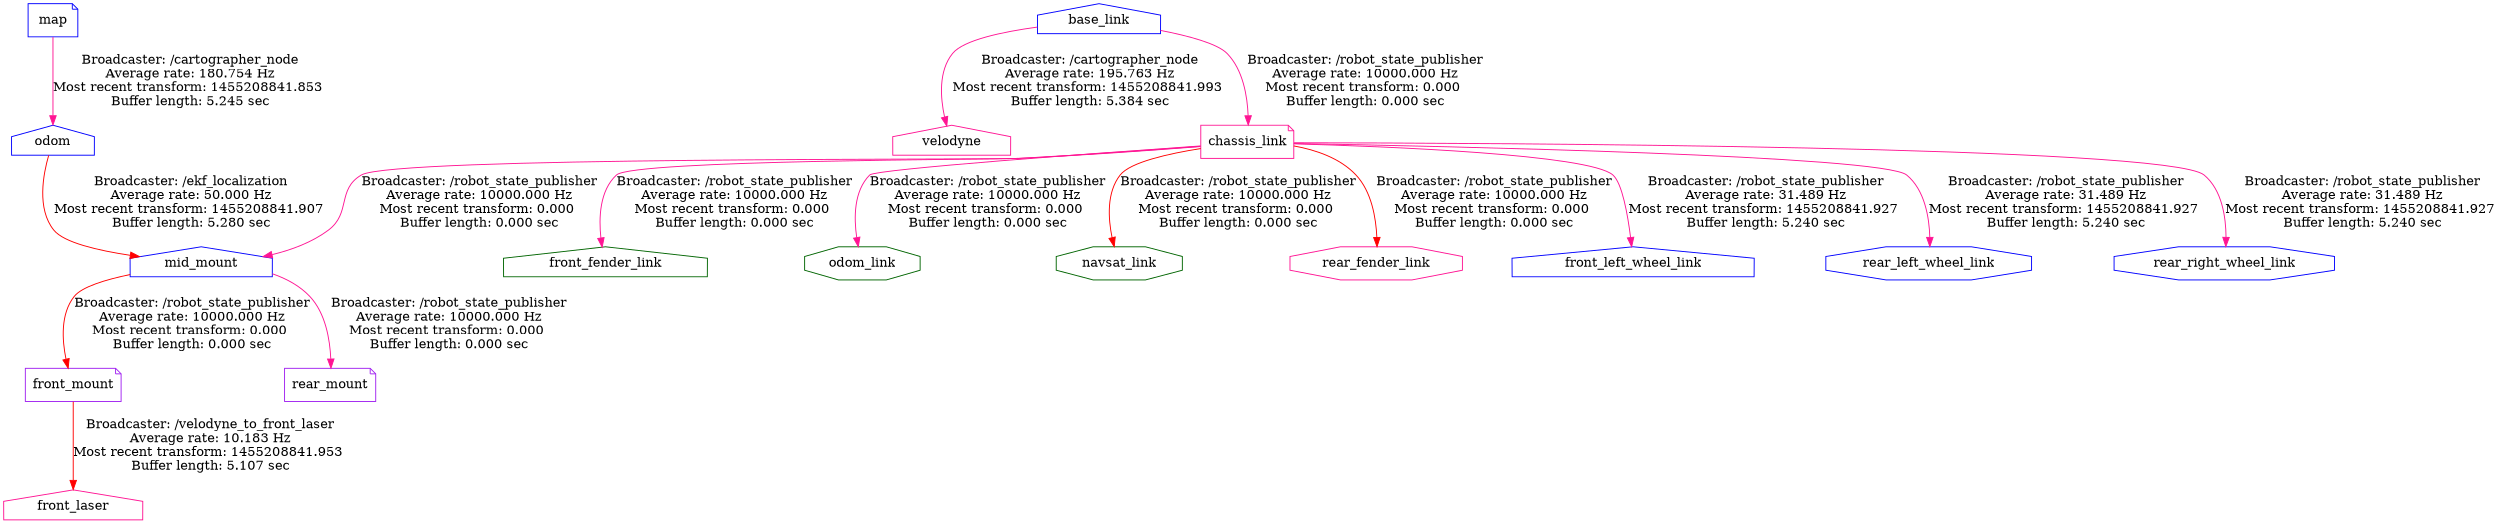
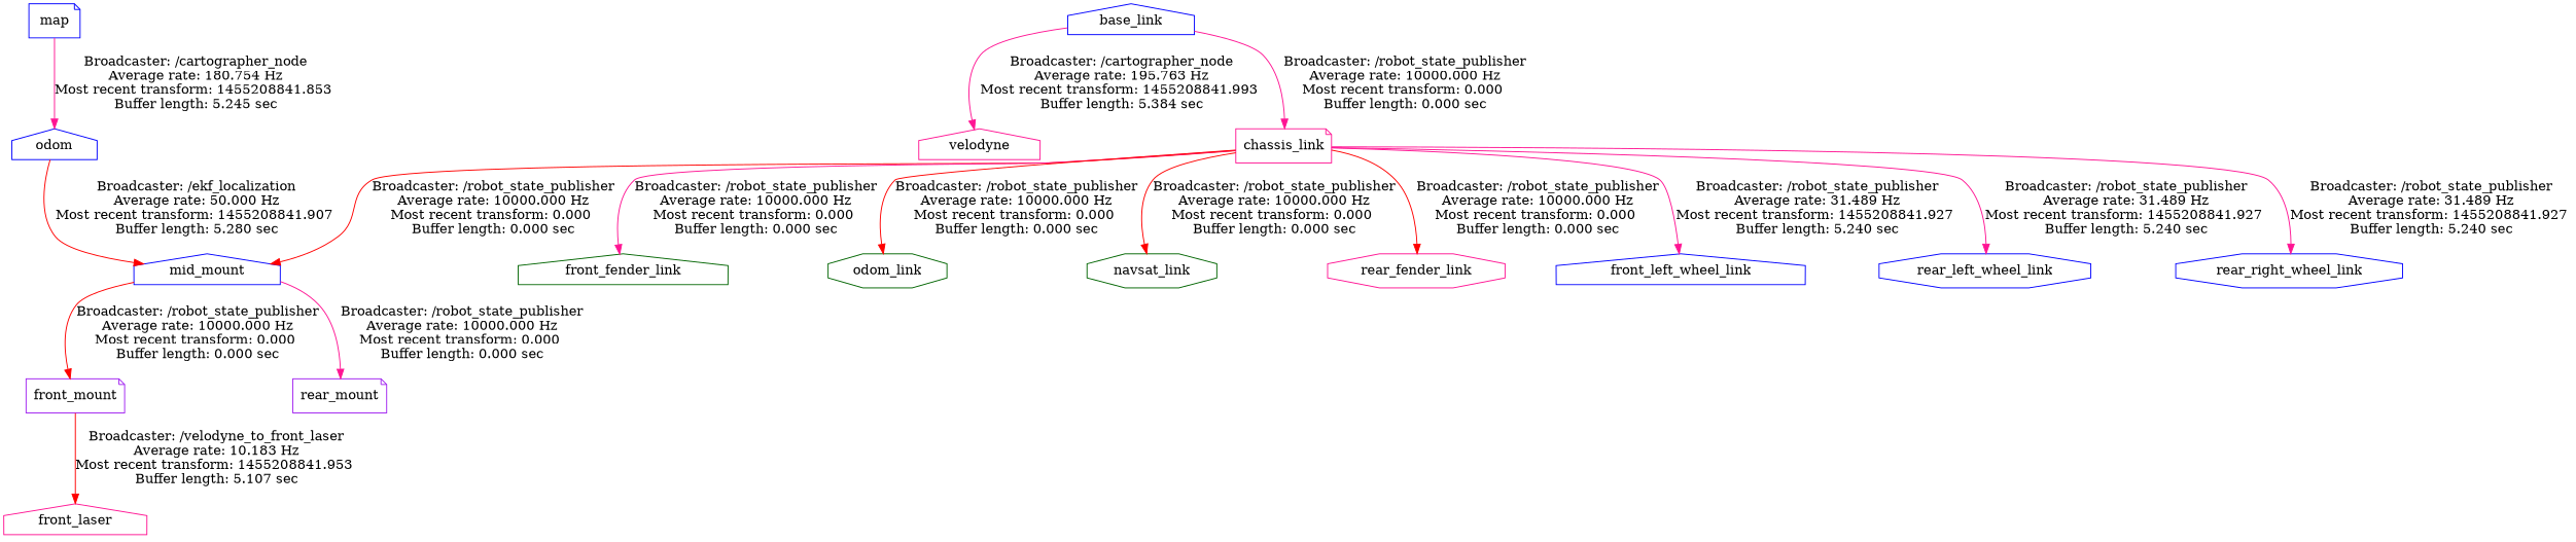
  digraph {
    node [color=blue shape=house]
    edge [color=deeppink]
    map [shape=note]
    odom
    mid_mount
    velodyne [color=deeppink]
    base_link
    chassis_link [color=deeppink shape=note]
    front_fender_link [color=darkgreen]
    n8 [color=darkgreen label=odom_link shape=octagon]
    navsat_link [color=darkgreen shape=octagon]
    rear_fender_link [color=deeppink shape=octagon]
    front_left_wheel_link
    rear_left_wheel_link [shape=octagon]
    rear_right_wheel_link [shape=octagon]
    front_laser [color=deeppink]
    front_mount [color=purple shape=note]
    rear_mount [color=purple shape=note]
    map -> odom [label="Broadcaster: /cartographer_node\nAverage rate: 180.754 Hz\nMost recent transform: 1455208841.853 \nBuffer length: 5.245 sec\n"]
    odom -> mid_mount [color=red label="Broadcaster: /ekf_localization\nAverage rate: 50.000 Hz\nMost recent transform: 1455208841.907 \nBuffer length: 5.280 sec\n"]
    mid_mount -> front_mount [color=red label="Broadcaster: /robot_state_publisher\nAverage rate: 10000.000 Hz\nMost recent transform: 0.000 \nBuffer length: 0.000 sec\n"]
    mid_mount -> rear_mount [label="Broadcaster: /robot_state_publisher\nAverage rate: 10000.000 Hz\nMost recent transform: 0.000 \nBuffer length: 0.000 sec\n"]
    base_link -> velodyne [label="Broadcaster: /cartographer_node\nAverage rate: 195.763 Hz\nMost recent transform: 1455208841.993 \nBuffer length: 5.384 sec\n"]
    base_link -> chassis_link [label="Broadcaster: /robot_state_publisher\nAverage rate: 10000.000 Hz\nMost recent transform: 0.000 \nBuffer length: 0.000 sec\n"]
-   chassis_link -> mid_mount [label="Broadcaster: /robot_state_publisher\nAverage rate: 10000.000 Hz\nMost recent transform: 0.000 \nBuffer length: 0.000 sec\n"]
+   chassis_link -> mid_mount [color=red label="Broadcaster: /robot_state_publisher\nAverage rate: 10000.000 Hz\nMost recent transform: 0.000 \nBuffer length: 0.000 sec\n"]
    chassis_link -> front_fender_link [label="Broadcaster: /robot_state_publisher\nAverage rate: 10000.000 Hz\nMost recent transform: 0.000 \nBuffer length: 0.000 sec\n"]
-   chassis_link -> n8 [label="Broadcaster: /robot_state_publisher\nAverage rate: 10000.000 Hz\nMost recent transform: 0.000 \nBuffer length: 0.000 sec\n"]
+   chassis_link -> n8 [color=red label="Broadcaster: /robot_state_publisher\nAverage rate: 10000.000 Hz\nMost recent transform: 0.000 \nBuffer length: 0.000 sec\n"]
    chassis_link -> navsat_link [color=red label="Broadcaster: /robot_state_publisher\nAverage rate: 10000.000 Hz\nMost recent transform: 0.000 \nBuffer length: 0.000 sec\n"]
    chassis_link -> rear_fender_link [color=red label="Broadcaster: /robot_state_publisher\nAverage rate: 10000.000 Hz\nMost recent transform: 0.000 \nBuffer length: 0.000 sec\n"]
    chassis_link -> front_left_wheel_link [label="Broadcaster: /robot_state_publisher\nAverage rate: 31.489 Hz\nMost recent transform: 1455208841.927 \nBuffer length: 5.240 sec\n"]
    chassis_link -> rear_left_wheel_link [label="Broadcaster: /robot_state_publisher\nAverage rate: 31.489 Hz\nMost recent transform: 1455208841.927 \nBuffer length: 5.240 sec\n"]
    chassis_link -> rear_right_wheel_link [label="Broadcaster: /robot_state_publisher\nAverage rate: 31.489 Hz\nMost recent transform: 1455208841.927 \nBuffer length: 5.240 sec\n"]
    front_mount -> front_laser [color=red label="Broadcaster: /velodyne_to_front_laser\nAverage rate: 10.183 Hz\nMost recent transform: 1455208841.953 \nBuffer length: 5.107 sec\n"]
  }
